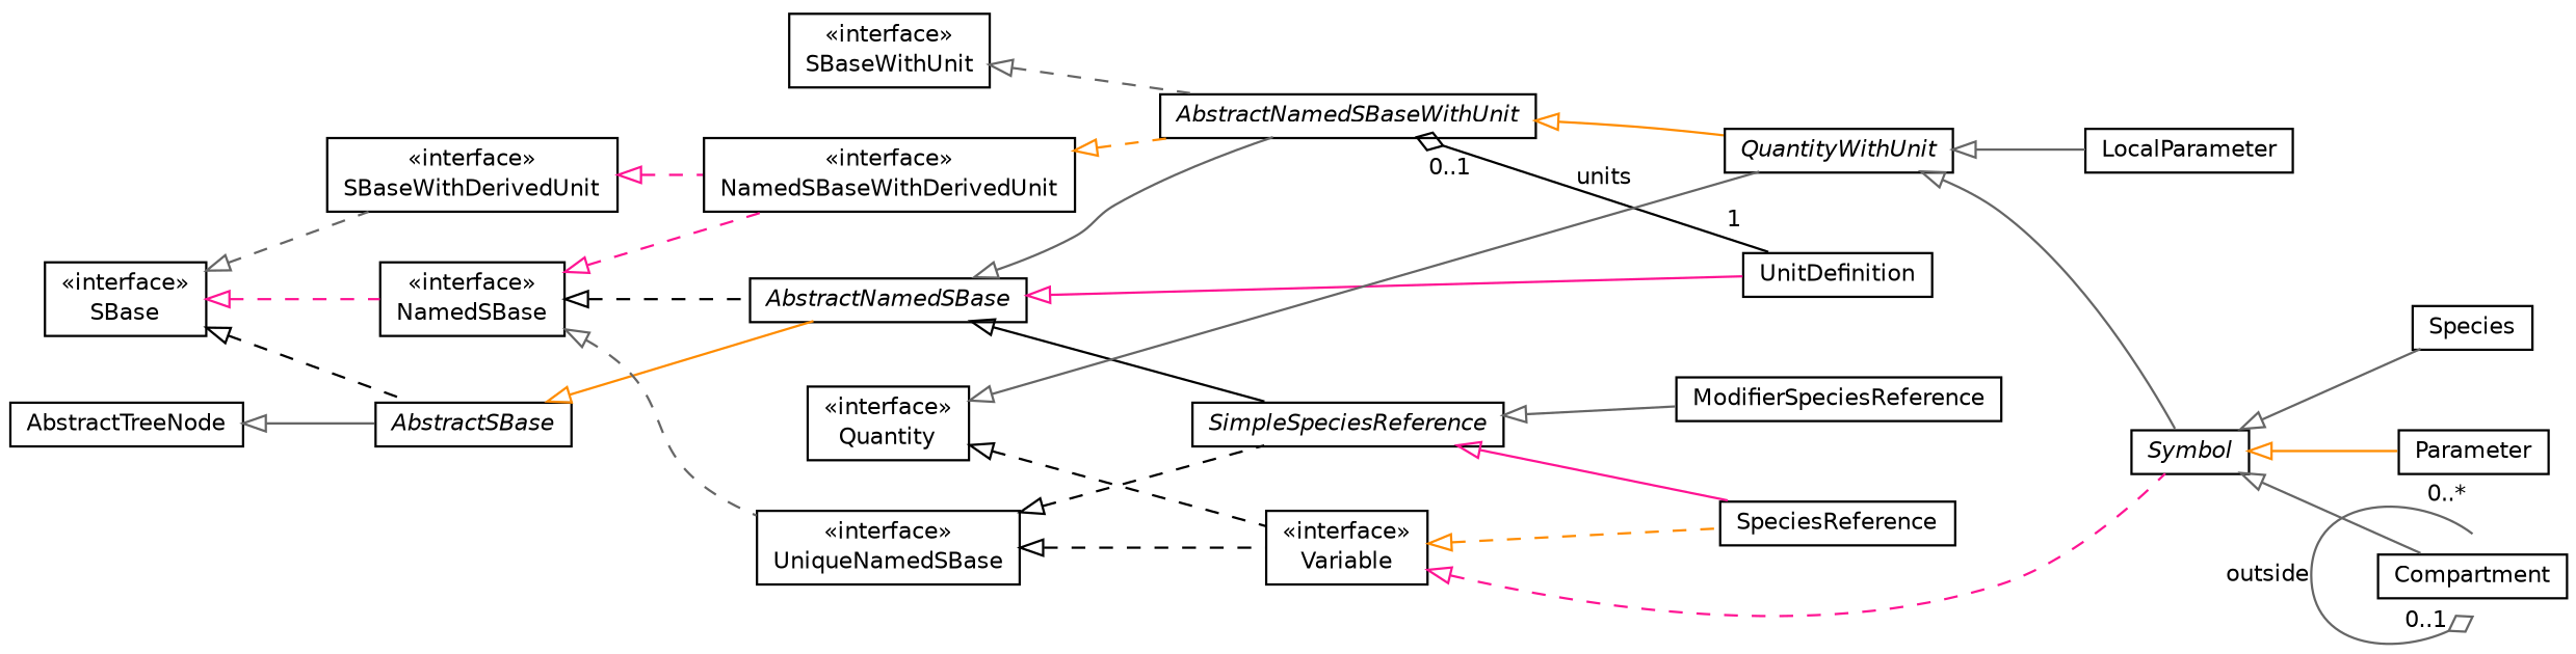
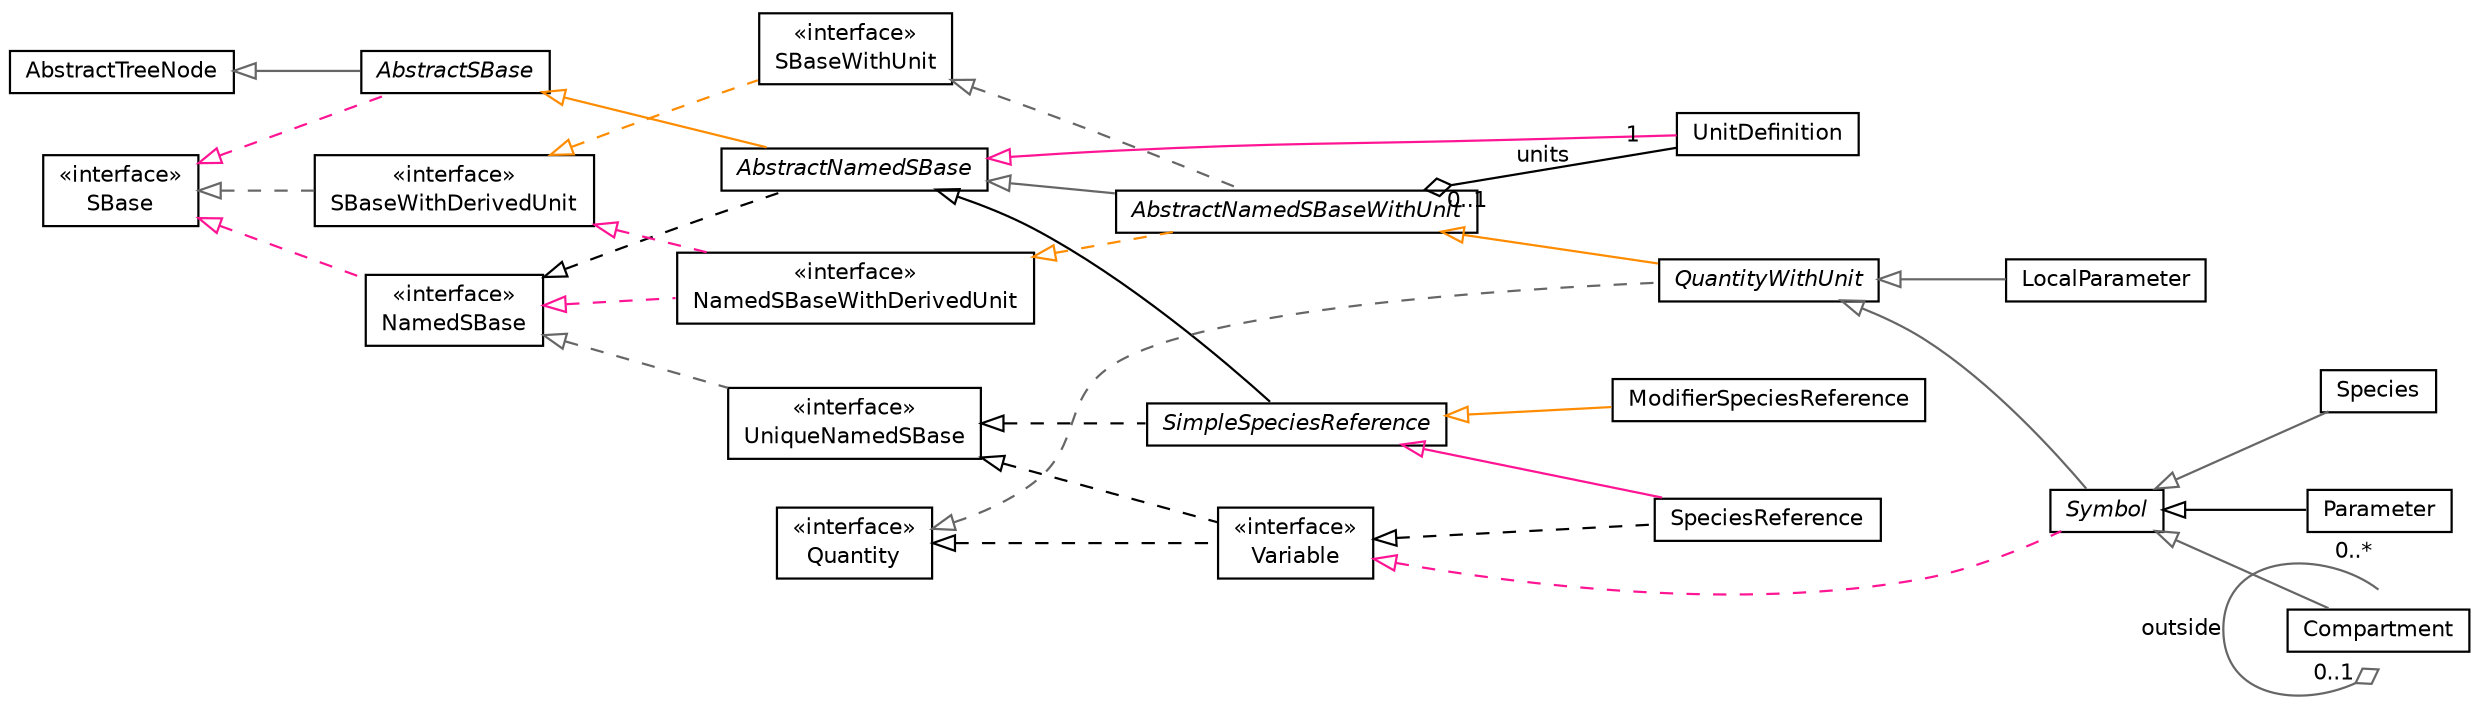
  digraph {
    nodesep=0.25
    rankdir=LR
    ranksep=0.5
    node [fontcolor=black fontname=Helvetica fontsize=10.0 margin=0 shape=plaintext]
    edge [arrowtail=empty color=gray40 dir=back fontname=Helvetica fontsize=10 headport=p labeldistance=2 labelfontname=Helvetica labelfontsize=10 style=dashed tailport=p]
    n1 [label=<<table title="org.sbml.jsbml.UniqueNamedSBase" border="0" cellborder="1" cellspacing="0" cellpadding="2" port="p"> 		<tr><td><table border="0" cellspacing="0" cellpadding="1"> <tr><td align="center" balign="center"> &#171;interface&#187; </td></tr> <tr><td align="center" balign="center"> UniqueNamedSBase </td></tr> 		</table></td></tr> 		</table>>]
    n2 [label=<<table title="org.sbml.jsbml.SimpleSpeciesReference" border="0" cellborder="1" cellspacing="0" cellpadding="2" port="p"> 		<tr><td><table border="0" cellspacing="0" cellpadding="1"> <tr><td align="center" balign="center"><font face="Helvetica-Oblique"> SimpleSpeciesReference </font></td></tr> 		</table></td></tr> 		</table>>]
    n3 [label=<<table title="org.sbml.jsbml.Variable" border="0" cellborder="1" cellspacing="0" cellpadding="2" port="p"> 		<tr><td><table border="0" cellspacing="0" cellpadding="1"> <tr><td align="center" balign="center"> &#171;interface&#187; </td></tr> <tr><td align="center" balign="center"> Variable </td></tr> 		</table></td></tr> 		</table>>]
    n4 [label=<<table title="org.sbml.jsbml.ModifierSpeciesReference" border="0" cellborder="1" cellspacing="0" cellpadding="2" port="p"> 		<tr><td><table border="0" cellspacing="0" cellpadding="1"> <tr><td align="center" balign="center"> ModifierSpeciesReference </td></tr> 		</table></td></tr> 		</table>>]
    n5 [label=<<table title="org.sbml.jsbml.SpeciesReference" border="0" cellborder="1" cellspacing="0" cellpadding="2" port="p"> 		<tr><td><table border="0" cellspacing="0" cellpadding="1"> <tr><td align="center" balign="center"> SpeciesReference </td></tr> 		</table></td></tr> 		</table>>]
    n6 [label=<<table title="org.sbml.jsbml.Symbol" border="0" cellborder="1" cellspacing="0" cellpadding="2" port="p"> 		<tr><td><table border="0" cellspacing="0" cellpadding="1"> <tr><td align="center" balign="center"><font face="Helvetica-Oblique"> Symbol </font></td></tr> 		</table></td></tr> 		</table>>]
    n7 [label=<<table title="org.sbml.jsbml.AbstractSBase" border="0" cellborder="1" cellspacing="0" cellpadding="2" port="p"> 		<tr><td><table border="0" cellspacing="0" cellpadding="1"> <tr><td align="center" balign="center"><font face="Helvetica-Oblique"> AbstractSBase </font></td></tr> 		</table></td></tr> 		</table>>]
    n8 [label=<<table title="org.sbml.jsbml.AbstractNamedSBase" border="0" cellborder="1" cellspacing="0" cellpadding="2" port="p"> 		<tr><td><table border="0" cellspacing="0" cellpadding="1"> <tr><td align="center" balign="center"><font face="Helvetica-Oblique"> AbstractNamedSBase </font></td></tr> 		</table></td></tr> 		</table>>]
    n9 [label=<<table title="org.sbml.jsbml.AbstractNamedSBaseWithUnit" border="0" cellborder="1" cellspacing="0" cellpadding="2" port="p"> 		<tr><td><table border="0" cellspacing="0" cellpadding="1"> <tr><td align="center" balign="center"><font face="Helvetica-Oblique"> AbstractNamedSBaseWithUnit </font></td></tr> 		</table></td></tr> 		</table>>]
    n10 [label=<<table title="org.sbml.jsbml.UnitDefinition" border="0" cellborder="1" cellspacing="0" cellpadding="2" port="p"> 		<tr><td><table border="0" cellspacing="0" cellpadding="1"> <tr><td align="center" balign="center"> UnitDefinition </td></tr> 		</table></td></tr> 		</table>>]
    n11 [label=<<table title="org.sbml.jsbml.NamedSBase" border="0" cellborder="1" cellspacing="0" cellpadding="2" port="p"> 		<tr><td><table border="0" cellspacing="0" cellpadding="1"> <tr><td align="center" balign="center"> &#171;interface&#187; </td></tr> <tr><td align="center" balign="center"> NamedSBase </td></tr> 		</table></td></tr> 		</table>>]
    n12 [label=<<table title="org.sbml.jsbml.NamedSBaseWithDerivedUnit" border="0" cellborder="1" cellspacing="0" cellpadding="2" port="p"> 		<tr><td><table border="0" cellspacing="0" cellpadding="1"> <tr><td align="center" balign="center"> &#171;interface&#187; </td></tr> <tr><td align="center" balign="center"> NamedSBaseWithDerivedUnit </td></tr> 		</table></td></tr> 		</table>>]
    n13 [label=<<table title="org.sbml.jsbml.SBaseWithDerivedUnit" border="0" cellborder="1" cellspacing="0" cellpadding="2" port="p"> 		<tr><td><table border="0" cellspacing="0" cellpadding="1"> <tr><td align="center" balign="center"> &#171;interface&#187; </td></tr> <tr><td align="center" balign="center"> SBaseWithDerivedUnit </td></tr> 		</table></td></tr> 		</table>>]
    n14 [label=<<table title="org.sbml.jsbml.SBaseWithUnit" border="0" cellborder="1" cellspacing="0" cellpadding="2" port="p"> 		<tr><td><table border="0" cellspacing="0" cellpadding="1"> <tr><td align="center" balign="center"> &#171;interface&#187; </td></tr> <tr><td align="center" balign="center"> SBaseWithUnit </td></tr> 		</table></td></tr> 		</table>>]
    n15 [label=<<table title="org.sbml.jsbml.QuantityWithUnit" border="0" cellborder="1" cellspacing="0" cellpadding="2" port="p"> 		<tr><td><table border="0" cellspacing="0" cellpadding="1"> <tr><td align="center" balign="center"><font face="Helvetica-Oblique"> QuantityWithUnit </font></td></tr> 		</table></td></tr> 		</table>>]
    n16 [label=<<table title="org.sbml.jsbml.LocalParameter" border="0" cellborder="1" cellspacing="0" cellpadding="2" port="p"> 		<tr><td><table border="0" cellspacing="0" cellpadding="1"> <tr><td align="center" balign="center"> LocalParameter </td></tr> 		</table></td></tr> 		</table>>]
    n17 [label=<<table title="org.sbml.jsbml.Quantity" border="0" cellborder="1" cellspacing="0" cellpadding="2" port="p"> 		<tr><td><table border="0" cellspacing="0" cellpadding="1"> <tr><td align="center" balign="center"> &#171;interface&#187; </td></tr> <tr><td align="center" balign="center"> Quantity </td></tr> 		</table></td></tr> 		</table>>]
    n18 [label=<<table title="org.sbml.jsbml.Species" border="0" cellborder="1" cellspacing="0" cellpadding="2" port="p"> 		<tr><td><table border="0" cellspacing="0" cellpadding="1"> <tr><td align="center" balign="center"> Species </td></tr> 		</table></td></tr> 		</table>>]
    n19 [label=<<table title="org.sbml.jsbml.Parameter" border="0" cellborder="1" cellspacing="0" cellpadding="2" port="p"> 		<tr><td><table border="0" cellspacing="0" cellpadding="1"> <tr><td align="center" balign="center"> Parameter </td></tr> 		</table></td></tr> 		</table>>]
    n20 [label=<<table title="org.sbml.jsbml.Compartment" border="0" cellborder="1" cellspacing="0" cellpadding="2" port="p"> 		<tr><td><table border="0" cellspacing="0" cellpadding="1"> <tr><td align="center" balign="center"> Compartment </td></tr> 		</table></td></tr> 		</table>>]
    n21 [label=<<table title="org.sbml.jsbml.SBase" border="0" cellborder="1" cellspacing="0" cellpadding="2" port="p"> 		<tr><td><table border="0" cellspacing="0" cellpadding="1"> <tr><td align="center" balign="center"> &#171;interface&#187; </td></tr> <tr><td align="center" balign="center"> SBase </td></tr> 		</table></td></tr> 		</table>>]
    n22 [label=<<table title="AbstractTreeNode" border="0" cellborder="1" cellspacing="0" cellpadding="2" port="p" href="http://java.sun.com/j2se/1.4.2/docs/api//AbstractTreeNode.html"> 		<tr><td><table border="0" cellspacing="0" cellpadding="1"> <tr><td align="center" balign="center"> AbstractTreeNode </td></tr> 		</table></td></tr> 		</table>>]
    n1 -> n2 [color=black]
    n1 -> n3 [color=black]
-   n2 -> n4 [style=""]
+   n2 -> n4 [color=darkorange style=""]
    n2 -> n5 [color=deeppink style=""]
-   n3 -> n5 [color=darkorange]
+   n3 -> n5 [color=black]
    n3 -> n6 [color=deeppink]
    n6 -> n18 [style=""]
-   n6 -> n19 [color=darkorange style=""]
+   n6 -> n19 [color=black style=""]
    n6 -> n20 [style=""]
    n7 -> n8 [color=darkorange style=""]
    n8 -> n2 [color=black style=""]
    n8 -> n9 [style=""]
    n8 -> n10 [color=deeppink style=""]
    n9 -> n10 [arrowhead=none arrowtail=ediamond color=black dir=both fontcolor=black fontsize=10.0 headlabel=1 label=units taillabel="0..1" style=""]
    n9 -> n15 [color=darkorange style=""]
    n11 -> n1
    n11 -> n8 [color=black]
    n11 -> n12 [color=deeppink]
    n12 -> n9 [color=darkorange]
    n13 -> n12 [color=deeppink]
+   n13 -> n14 [color=darkorange]
    n14 -> n9
    n15 -> n6 [style=""]
    n15 -> n16 [style=""]
    n17 -> n3 [color=black]
-   n17 -> n15 [style=solid]
+   n17 -> n15
    n20 -> n20 [arrowhead=none arrowtail=ediamond dir=both fontcolor=black fontsize=10.0 headlabel="0..*" headport=n label=outside taillabel="0..1" tailport=s style=""]
-   n21 -> n7 [color=black]
+   n21 -> n7 [color=deeppink]
    n21 -> n11 [color=deeppink]
    n21 -> n13
    n22 -> n7 [style=""]
  }
